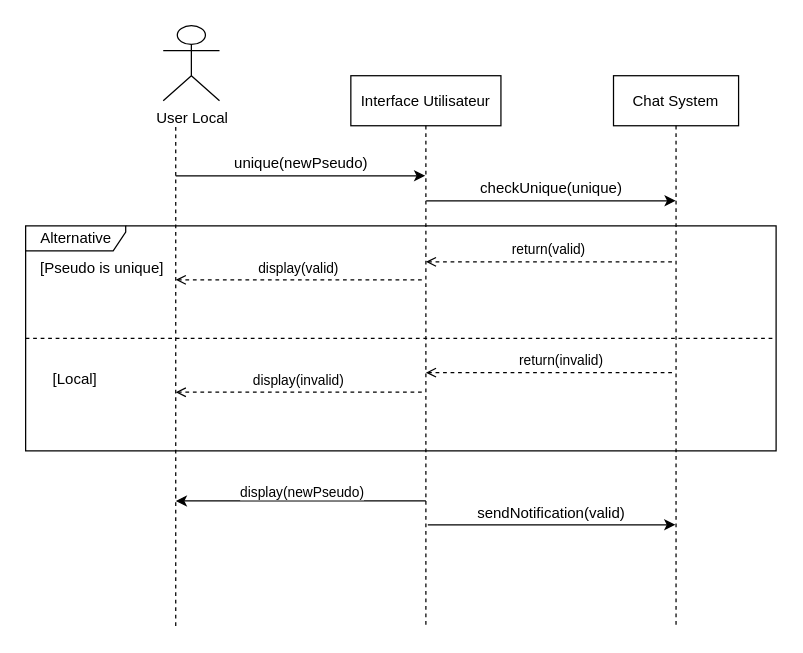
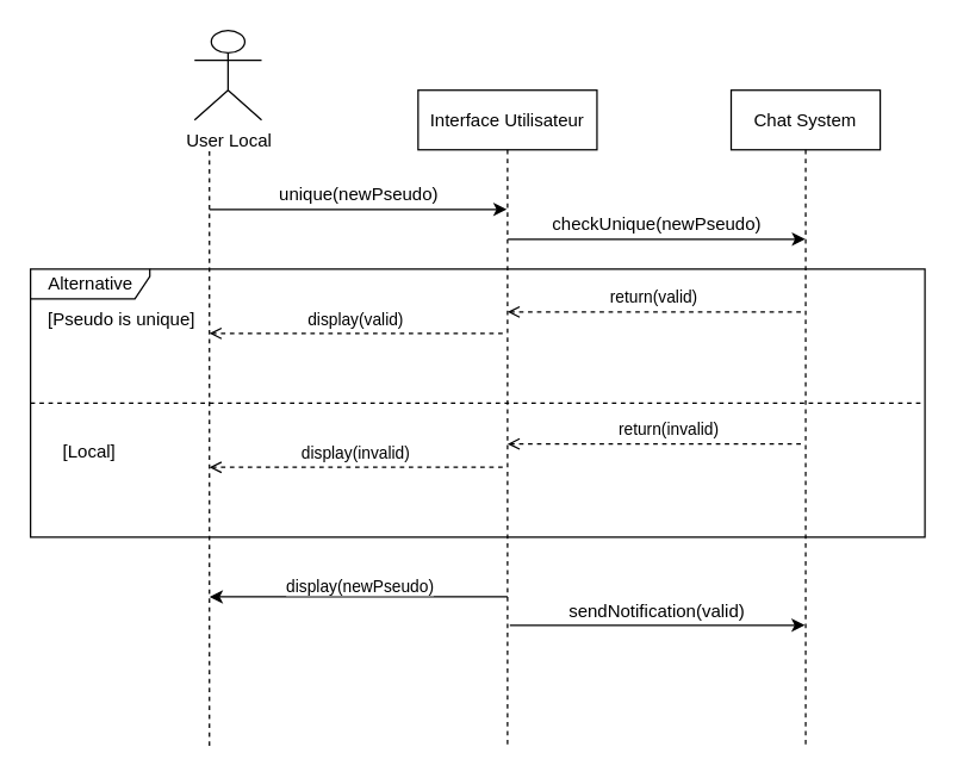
  <mxCell id="0" />
  <mxCell id="1" parent="0" />
  <mxCell id="2" value="Interface Utilisateur" style="shape=umlLifeline;perimeter=lifelinePerimeter;container=1;collapsible=0;recursiveResize=0;rounded=0;shadow=0;strokeWidth=1;" parent="1" vertex="1"><mxGeometry x="280" y="60" width="120" height="440" as="geometry" /></mxCell>
  <mxCell id="3" value="Chat System" style="shape=umlLifeline;perimeter=lifelinePerimeter;container=1;collapsible=0;recursiveResize=0;rounded=0;shadow=0;strokeWidth=1;" parent="1" vertex="1"><mxGeometry x="490" y="60" width="100" height="440" as="geometry" /></mxCell>
- <mxCell id="4" value="checkUnique(unique)" style="text;html=1;align=center;verticalAlign=middle;resizable=0;points=[];autosize=1;strokeColor=none;fillColor=none;" vertex="1" parent="3"><mxGeometry x="-130" y="80" width="160" height="20" as="geometry" /></mxCell>
+ <mxCell id="4" value="checkUnique(newPseudo)" style="text;html=1;align=center;verticalAlign=middle;resizable=0;points=[];autosize=1;strokeColor=none;fillColor=none;" vertex="1" parent="3"><mxGeometry x="-130" y="80" width="160" height="20" as="geometry" /></mxCell>
  <mxCell id="5" value="User Local" style="shape=umlActor;verticalLabelPosition=bottom;verticalAlign=top;html=1;" vertex="1" parent="1"><mxGeometry x="130" y="20" width="45" height="60" as="geometry" /></mxCell>
  <mxCell id="6" value="" style="endArrow=none;dashed=1;html=1;rounded=0;" edge="1" parent="1"><mxGeometry width="50" height="50" relative="1" as="geometry"><mxPoint x="140" y="500" as="sourcePoint" /><mxPoint x="140" y="100" as="targetPoint" /></mxGeometry></mxCell>
  <mxCell id="7" value="" style="endArrow=classic;html=1;rounded=0;" edge="1" parent="1" target="2"><mxGeometry width="50" height="50" relative="1" as="geometry"><mxPoint x="140" y="140" as="sourcePoint" /><mxPoint x="220" y="120" as="targetPoint" /></mxGeometry></mxCell>
  <mxCell id="8" value="unique(newPseudo)" style="text;html=1;align=center;verticalAlign=middle;resizable=0;points=[];autosize=1;strokeColor=none;fillColor=none;" vertex="1" parent="1"><mxGeometry x="175" y="120" width="130" height="20" as="geometry" /></mxCell>
  <mxCell id="9" value="Alternative" style="shape=umlFrame;tabWidth=110;tabHeight=30;tabPosition=left;html=1;boundedLbl=1;labelInHeader=1;width=80;height=20;" vertex="1" parent="1"><mxGeometry x="20" y="180" width="600" height="180" as="geometry" /></mxCell>
  <mxCell id="10" value="[Pseudo is unique]" style="text" vertex="1" parent="9"><mxGeometry width="100" height="20" relative="1" as="geometry"><mxPoint x="10" y="20" as="offset" /></mxGeometry></mxCell>
  <mxCell id="11" value="[Local]" style="line;strokeWidth=1;dashed=1;labelPosition=center;verticalLabelPosition=bottom;align=left;verticalAlign=top;spacingLeft=20;spacingTop=15;" vertex="1" parent="9"><mxGeometry y="86.4" width="600" height="7.2" as="geometry" /></mxCell>
  <mxCell id="12" value="" style="html=1;verticalAlign=bottom;labelBackgroundColor=none;endArrow=open;endFill=0;dashed=1;rounded=0;" edge="1" parent="9"><mxGeometry width="160" relative="1" as="geometry"><mxPoint x="516.725" y="28.8" as="sourcePoint" /><mxPoint x="320.004" y="28.8" as="targetPoint" /><Array as="points"><mxPoint x="433.119" y="28.8" /></Array></mxGeometry></mxCell>
  <mxCell id="13" value="return(valid)" style="edgeLabel;html=1;align=center;verticalAlign=middle;resizable=0;points=[];" vertex="1" connectable="0" parent="12"><mxGeometry x="0.012" y="-2" relative="1" as="geometry"><mxPoint x="1" y="-8" as="offset" /></mxGeometry></mxCell>
  <mxCell id="14" value="" style="html=1;verticalAlign=bottom;labelBackgroundColor=none;endArrow=open;endFill=0;dashed=1;rounded=0;" edge="1" parent="9"><mxGeometry width="160" relative="1" as="geometry"><mxPoint x="316.724" y="43.2" as="sourcePoint" /><mxPoint x="120.003" y="43.2" as="targetPoint" /><Array as="points"><mxPoint x="233.118" y="43.2" /></Array></mxGeometry></mxCell>
  <mxCell id="15" value="display(valid)" style="edgeLabel;html=1;align=center;verticalAlign=middle;resizable=0;points=[];" vertex="1" connectable="0" parent="14"><mxGeometry x="0.012" y="-2" relative="1" as="geometry"><mxPoint x="1" y="-8" as="offset" /></mxGeometry></mxCell>
  <mxCell id="16" value="" style="html=1;verticalAlign=bottom;labelBackgroundColor=none;endArrow=open;endFill=0;dashed=1;rounded=0;" edge="1" parent="9"><mxGeometry width="160" relative="1" as="geometry"><mxPoint x="516.725" y="117.391" as="sourcePoint" /><mxPoint x="320.004" y="117.391" as="targetPoint" /><Array as="points"><mxPoint x="433.119" y="117.391" /></Array></mxGeometry></mxCell>
  <mxCell id="17" value="return(invalid)" style="edgeLabel;html=1;align=center;verticalAlign=middle;resizable=0;points=[];" vertex="1" connectable="0" parent="16"><mxGeometry x="0.012" y="-2" relative="1" as="geometry"><mxPoint x="11" y="-8" as="offset" /></mxGeometry></mxCell>
  <mxCell id="18" value="" style="html=1;verticalAlign=bottom;labelBackgroundColor=none;endArrow=open;endFill=0;dashed=1;rounded=0;" edge="1" parent="9"><mxGeometry width="160" relative="1" as="geometry"><mxPoint x="316.724" y="133.043" as="sourcePoint" /><mxPoint x="120.003" y="133.043" as="targetPoint" /><Array as="points"><mxPoint x="233.118" y="133.043" /></Array></mxGeometry></mxCell>
  <mxCell id="19" value="display(invalid)" style="edgeLabel;html=1;align=center;verticalAlign=middle;resizable=0;points=[];" vertex="1" connectable="0" parent="18"><mxGeometry x="0.012" y="-2" relative="1" as="geometry"><mxPoint x="1" y="-8" as="offset" /></mxGeometry></mxCell>
  <mxCell id="20" value="" style="endArrow=classic;html=1;rounded=0;" edge="1" parent="1"><mxGeometry width="50" height="50" relative="1" as="geometry"><mxPoint x="340.25" y="160" as="sourcePoint" /><mxPoint x="539.75" y="160" as="targetPoint" /></mxGeometry></mxCell>
  <mxCell id="21" value="" style="endArrow=classic;html=1;rounded=0;" edge="1" parent="1"><mxGeometry width="50" height="50" relative="1" as="geometry"><mxPoint x="340" y="400" as="sourcePoint" /><mxPoint x="140" y="400" as="targetPoint" /></mxGeometry></mxCell>
  <mxCell id="22" value="display(newPseudo)" style="edgeLabel;html=1;align=center;verticalAlign=middle;resizable=0;points=[];" vertex="1" connectable="0" parent="21"><mxGeometry x="0.112" y="-8" relative="1" as="geometry"><mxPoint x="11" as="offset" /></mxGeometry></mxCell>
  <mxCell id="23" value="" style="endArrow=classic;html=1;rounded=0;exitX=0.513;exitY=0.816;exitDx=0;exitDy=0;exitPerimeter=0;" edge="1" parent="1" source="2" target="3"><mxGeometry width="50" height="50" relative="1" as="geometry"><mxPoint x="360" y="460" as="sourcePoint" /><mxPoint x="410" y="410" as="targetPoint" /></mxGeometry></mxCell>
  <mxCell id="24" value="sendNotification(valid)" style="text;html=1;align=center;verticalAlign=middle;resizable=0;points=[];autosize=1;strokeColor=none;fillColor=none;" vertex="1" parent="1"><mxGeometry x="355" y="400" width="170" height="20" as="geometry" /></mxCell>
